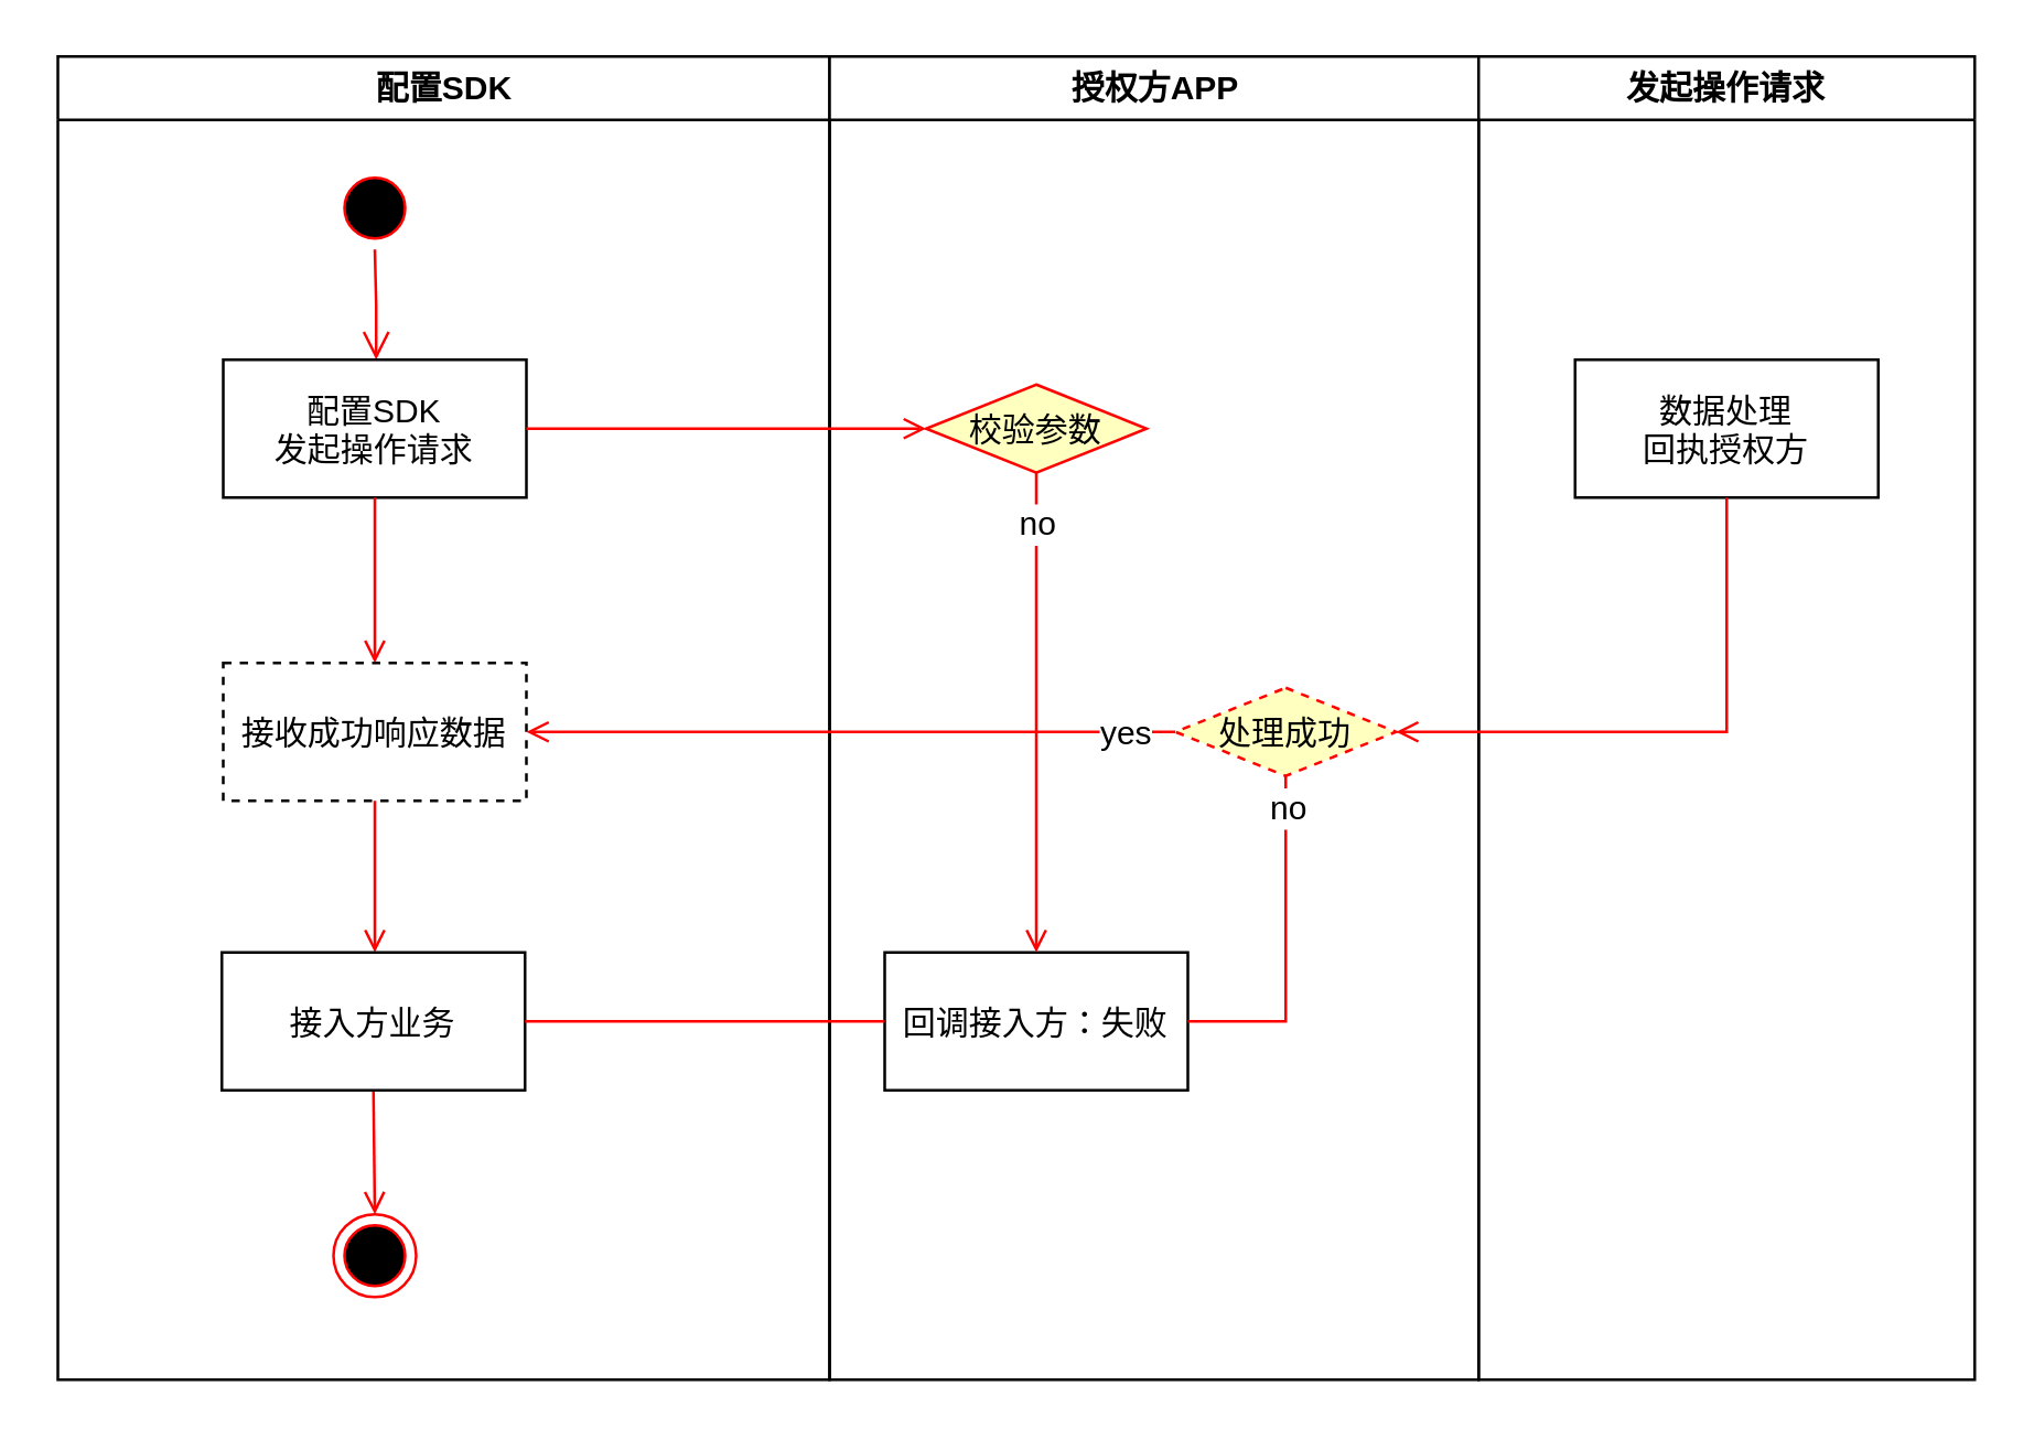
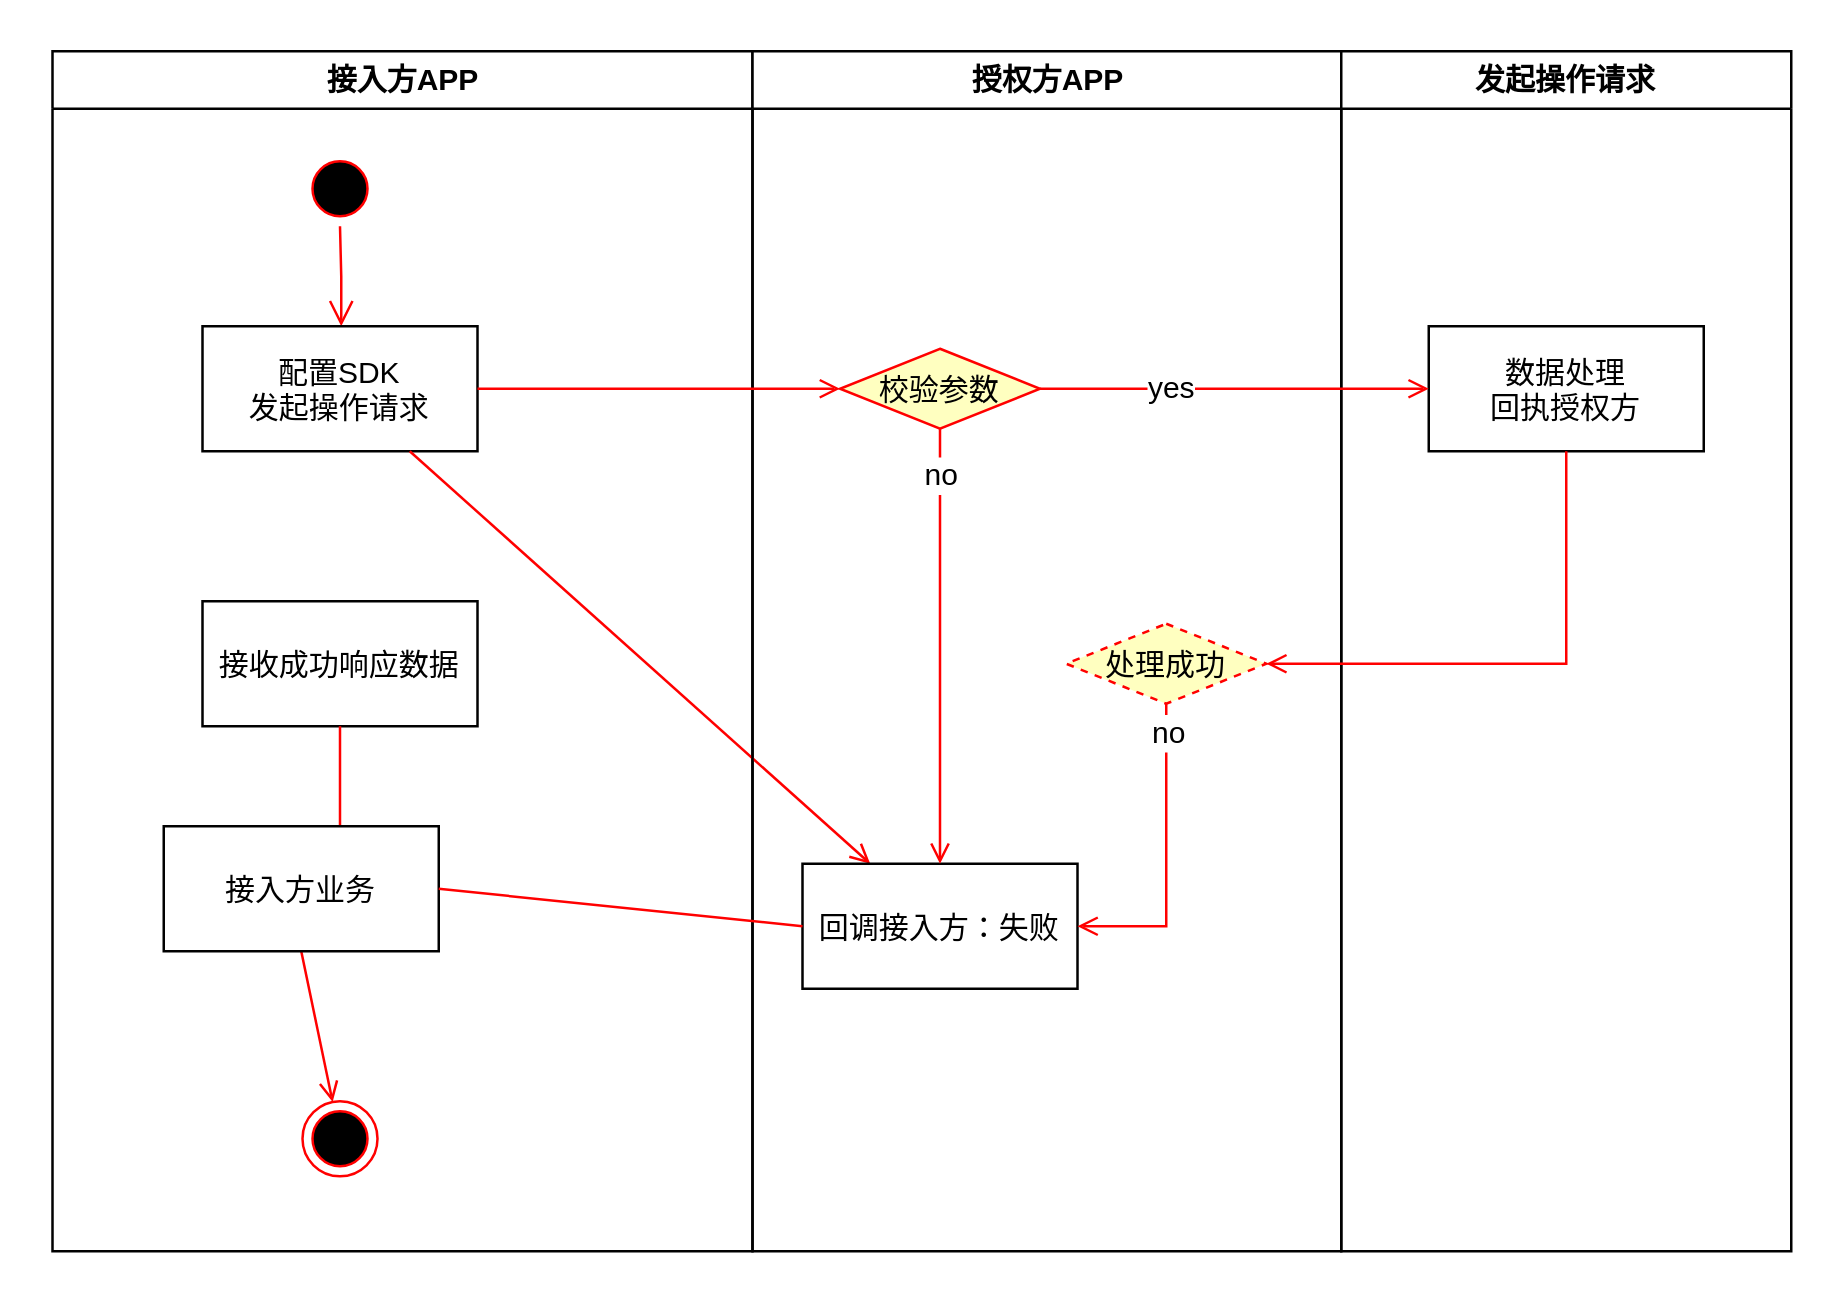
  <mxCell id="0" />
  <mxCell id="1" parent="0" />
- <mxCell id="2" value="配置SDK" style="swimlane;whiteSpace=wrap" parent="1" vertex="1"><mxGeometry x="20.5" y="20" width="280" height="480" as="geometry" /></mxCell>
+ <mxCell id="2" value="接入方APP" style="swimlane;whiteSpace=wrap" parent="1" vertex="1"><mxGeometry x="20.5" y="20" width="280" height="480" as="geometry" /></mxCell>
  <mxCell id="3" value="" style="ellipse;shape=startState;fillColor=#000000;strokeColor=#ff0000;" parent="2" vertex="1"><mxGeometry x="100" y="40" width="30" height="30" as="geometry" /></mxCell>
  <mxCell id="4" value="" style="edgeStyle=elbowEdgeStyle;elbow=horizontal;verticalAlign=bottom;endArrow=open;endSize=8;strokeColor=#FF0000;endFill=1;rounded=0" parent="2" source="3" target="5" edge="1"><mxGeometry x="100" y="40" as="geometry"><mxPoint x="115" y="110" as="targetPoint" /></mxGeometry></mxCell>
  <mxCell id="5" value="配置SDK&#10;发起操作请求" style="" parent="2" vertex="1"><mxGeometry x="60" y="110" width="110" height="50" as="geometry" /></mxCell>
- <mxCell id="6" value="接收成功响应数据" style="dashed=1;" parent="2" vertex="1"><mxGeometry x="60" y="220" width="110" height="50" as="geometry" /></mxCell>
- <mxCell id="7" value="" style="endArrow=open;strokeColor=#FF0000;endFill=1;rounded=0" parent="2" source="5" target="6" edge="1"><mxGeometry relative="1" as="geometry" /></mxCell>
+ <mxCell id="6" value="接收成功响应数据" style="" parent="2" vertex="1"><mxGeometry x="60" y="220" width="110" height="50" as="geometry" /></mxCell>
+ <mxCell id="7" value="" style="endArrow=open;strokeColor=#FF0000;endFill=1;rounded=0;" parent="2" source="5" target="11" edge="1"><mxGeometry relative="1" as="geometry" /></mxCell>
  <mxCell id="8" value="" style="endArrow=open;strokeColor=#FF0000;endFill=1;rounded=0" parent="2" source="6" edge="1"><mxGeometry relative="1" as="geometry"><mxPoint x="115" y="325" as="targetPoint" /></mxGeometry></mxCell>
  <mxCell id="9" value="" style="ellipse;shape=endState;fillColor=#000000;strokeColor=#ff0000" parent="2" vertex="1"><mxGeometry x="100" y="420" width="30" height="30" as="geometry" /></mxCell>
  <mxCell id="10" value="授权方APP" style="swimlane;whiteSpace=wrap" parent="1" vertex="1"><mxGeometry x="300.5" y="20" width="235.5" height="480" as="geometry" /></mxCell>
  <mxCell id="11" value="回调接入方：失败" style="" parent="10" vertex="1"><mxGeometry x="20" y="325" width="110" height="50" as="geometry" /></mxCell>
  <mxCell id="12" value="校验参数" style="rhombus;fillColor=#ffffc0;strokeColor=#ff0000;" parent="10" vertex="1"><mxGeometry x="35" y="119" width="80" height="32" as="geometry" /></mxCell>
  <mxCell id="13" value="" style="edgeStyle=none;strokeColor=#FF0000;endArrow=open;endFill=1;rounded=0;entryX=0.5;entryY=0;entryDx=0;entryDy=0;exitX=0.5;exitY=1;exitDx=0;exitDy=0;" edge="1" parent="10" source="12" target="11"><mxGeometry width="100" height="100" relative="1" as="geometry"><mxPoint x="75.5" y="155" as="sourcePoint" /><mxPoint x="155.5" y="200" as="targetPoint" /></mxGeometry></mxCell>
  <mxCell id="14" value="no" style="text;html=1;align=center;verticalAlign=middle;resizable=0;points=[];labelBackgroundColor=#ffffff;" vertex="1" connectable="0" parent="13"><mxGeometry x="-0.794" relative="1" as="geometry"><mxPoint as="offset" /></mxGeometry></mxCell>
  <mxCell id="15" value="发起操作请求" style="swimlane;whiteSpace=wrap" parent="1" vertex="1"><mxGeometry x="536" y="20" width="180" height="480" as="geometry" /></mxCell>
  <mxCell id="16" value="数据处理&#10;回执授权方" style="" parent="15" vertex="1"><mxGeometry x="35" y="110" width="110" height="50" as="geometry" /></mxCell>
  <mxCell id="17" value="" style="edgeStyle=elbowEdgeStyle;elbow=horizontal;strokeColor=#FF0000;endArrow=open;endFill=1;rounded=0;exitX=1;exitY=0.5;exitDx=0;exitDy=0;entryX=0;entryY=0.5;entryDx=0;entryDy=0;" parent="1" source="5" target="12" edge="1"><mxGeometry width="100" height="100" relative="1" as="geometry"><mxPoint x="180.5" y="308" as="sourcePoint" /><mxPoint x="280.5" y="208" as="targetPoint" /><Array as="points"><mxPoint x="236" y="150" /></Array></mxGeometry></mxCell>
  <mxCell id="18" value="" style="endArrow=open;strokeColor=#FF0000;endFill=1;rounded=0;exitX=0.5;exitY=1;exitDx=0;exitDy=0;" parent="1" source="19" target="9" edge="1"><mxGeometry relative="1" as="geometry" /></mxCell>
- <mxCell id="19" value="接入方业务" style="" vertex="1" parent="1"><mxGeometry x="80" y="345" width="110" height="50" as="geometry" /></mxCell>
+ <mxCell id="19" value="接入方业务" style="" vertex="1" parent="1"><mxGeometry x="65" y="330" width="110" height="50" as="geometry" /></mxCell>
  <mxCell id="20" value="" style="endArrow=none;strokeColor=#FF0000;endFill=0;rounded=0;entryX=1;entryY=0.5;entryDx=0;entryDy=0;exitX=0;exitY=0.5;exitDx=0;exitDy=0;" parent="1" source="11" target="19" edge="1"><mxGeometry relative="1" as="geometry"><mxPoint x="136" y="450" as="targetPoint" /><Array as="points" /></mxGeometry></mxCell>
- <mxCell id="23" value="" style="edgeStyle=none;strokeColor=#FF0000;endArrow=open;endFill=1;rounded=0;exitX=0;exitY=0.5;exitDx=0;exitDy=0;entryX=1;entryY=0.5;entryDx=0;entryDy=0;" edge="1" parent="1" source="26" target="6"><mxGeometry width="100" height="100" relative="1" as="geometry"><mxPoint x="406" y="265" as="sourcePoint" /><mxPoint x="446" y="210" as="targetPoint" /></mxGeometry></mxCell>
- <mxCell id="24" value="yes" style="text;html=1;align=center;verticalAlign=middle;resizable=0;points=[];labelBackgroundColor=#ffffff;" vertex="1" connectable="0" parent="23"><mxGeometry x="-0.839" relative="1" as="geometry"><mxPoint as="offset" /></mxGeometry></mxCell>
+ <mxCell id="21" value="" style="edgeStyle=none;strokeColor=#FF0000;endArrow=open;endFill=1;rounded=0;entryX=0;entryY=0.5;entryDx=0;entryDy=0;exitX=1;exitY=0.5;exitDx=0;exitDy=0;" parent="1" target="16" edge="1" source="12"><mxGeometry width="100" height="100" relative="1" as="geometry"><mxPoint x="456" y="449.5" as="sourcePoint" /><mxPoint x="576" y="449.5" as="targetPoint" /></mxGeometry></mxCell>
+ <mxCell id="22" value="yes" style="text;html=1;align=center;verticalAlign=middle;resizable=0;points=[];labelBackgroundColor=#ffffff;" vertex="1" connectable="0" parent="21"><mxGeometry x="-0.346" y="1" relative="1" as="geometry"><mxPoint x="1" as="offset" /></mxGeometry></mxCell>
  <mxCell id="25" value="" style="edgeStyle=none;strokeColor=#FF0000;endArrow=open;endFill=1;rounded=0;exitX=0.5;exitY=1;exitDx=0;exitDy=0;entryX=1;entryY=0.5;entryDx=0;entryDy=0;" edge="1" parent="1" source="16" target="26"><mxGeometry width="100" height="100" relative="1" as="geometry"><mxPoint x="416" y="275" as="sourcePoint" /><mxPoint x="516" y="265" as="targetPoint" /><Array as="points"><mxPoint x="626" y="265" /></Array></mxGeometry></mxCell>
  <mxCell id="26" value="处理成功" style="rhombus;fillColor=#ffffc0;strokeColor=#ff0000;dashed=1;" vertex="1" parent="1"><mxGeometry x="426" y="249" width="80" height="32" as="geometry" /></mxCell>
- <mxCell id="27" value="" style="edgeStyle=none;strokeColor=#FF0000;endArrow=none;endFill=1;rounded=0;exitX=0.5;exitY=1;exitDx=0;exitDy=0;entryX=1;entryY=0.5;entryDx=0;entryDy=0;" edge="1" parent="1" source="26" target="11"><mxGeometry width="100" height="100" relative="1" as="geometry"><mxPoint x="436" y="275" as="sourcePoint" /><mxPoint x="466" y="400" as="targetPoint" /><Array as="points"><mxPoint x="466" y="370" /></Array></mxGeometry></mxCell>
+ <mxCell id="27" value="" style="edgeStyle=none;strokeColor=#FF0000;endArrow=open;endFill=1;rounded=0;exitX=0.5;exitY=1;exitDx=0;exitDy=0;entryX=1;entryY=0.5;entryDx=0;entryDy=0;" edge="1" parent="1" source="26" target="11"><mxGeometry width="100" height="100" relative="1" as="geometry"><mxPoint x="436" y="275" as="sourcePoint" /><mxPoint x="466" y="400" as="targetPoint" /><Array as="points"><mxPoint x="466" y="370" /></Array></mxGeometry></mxCell>
  <mxCell id="28" value="no" style="text;html=1;align=center;verticalAlign=middle;resizable=0;points=[];labelBackgroundColor=#ffffff;" vertex="1" connectable="0" parent="27"><mxGeometry x="-0.823" relative="1" as="geometry"><mxPoint as="offset" /></mxGeometry></mxCell>
